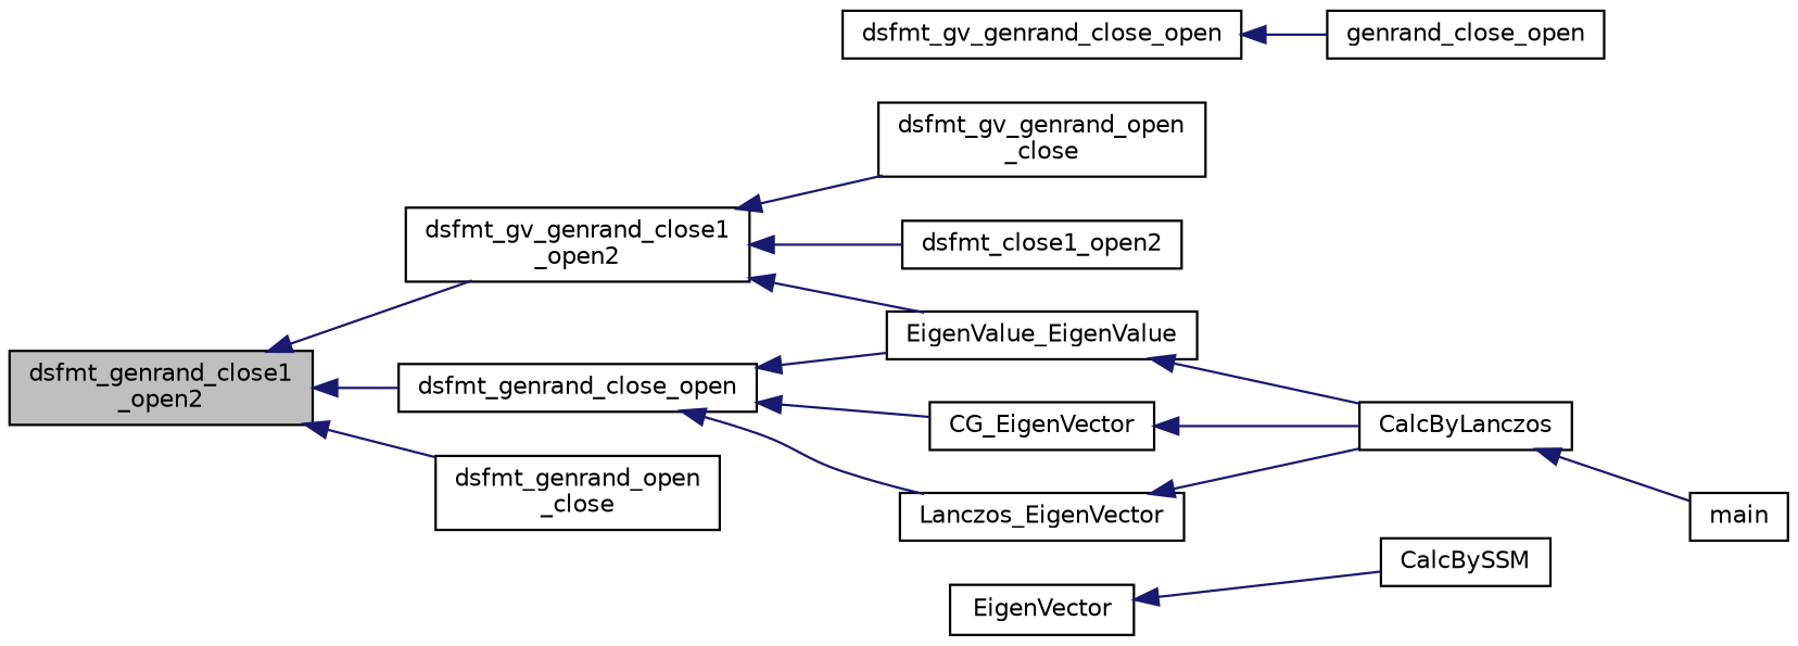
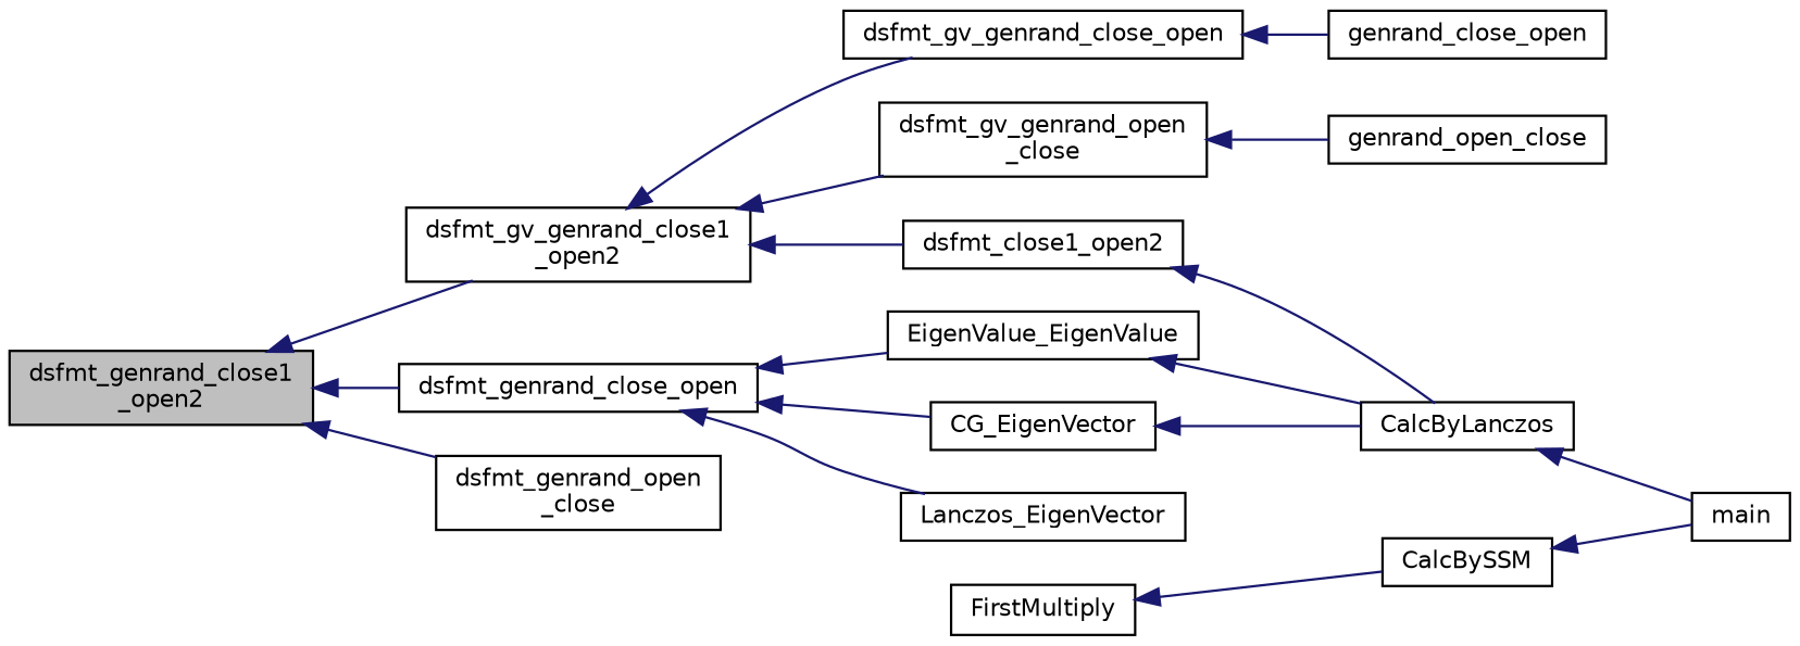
  digraph {
    rankdir=LR
    node [color=black fillcolor=white fontname=Helvetica fontsize=10 shape=record style=filled]
    edge [color=midnightblue dir=back fontname=Helvetica fontsize=10 labelfontname=Helvetica labelfontsize=10 style=solid]
    n1 [fillcolor=grey75 fontcolor=black height=0.2 label="dsfmt_genrand_close1\l_open2" width=0.4]
    n2 [height=0.2 label="dsfmt_gv_genrand_close1\l_open2" width=0.4]
    n3 [height=0.2 label=dsfmt_genrand_close_open width=0.4]
    n4 [height=0.2 label="dsfmt_genrand_open\l_close" width=0.4]
    n5 [height=0.2 label=dsfmt_gv_genrand_close_open width=0.4]
    n6 [height=0.2 label="dsfmt_gv_genrand_open\l_close" width=0.4]
    n7 [height=0.2 label=dsfmt_close1_open2 width=0.4]
    n8 [height=0.2 label=CG_EigenVector width=0.4]
    n9 [height=0.2 label=EigenValue_EigenValue width=0.4]
    n10 [height=0.2 label=Lanczos_EigenVector width=0.4]
    n11 [height=0.2 label=genrand_close_open width=0.4]
+   n12 [height=0.2 label=genrand_open_close width=0.4]
    n13 [height=0.2 label=CalcByLanczos width=0.4]
-   n14 [height=0.2 label=EigenVector width=0.4]
+   n14 [height=0.2 label=FirstMultiply width=0.4]
    n15 [height=0.2 label=CalcBySSM width=0.4]
    n16 [height=0.2 label=main width=0.4]
    n1 -> n2
    n1 -> n3
    n1 -> n4
-   n2 -> n9
+   n2 -> n5
    n2 -> n6
    n2 -> n7
    n3 -> n8
    n3 -> n9
    n3 -> n10
    n5 -> n11
+   n6 -> n12
    n8 -> n13
    n9 -> n13
-   n10 -> n13
+   n7 -> n13
    n13 -> n16
    n14 -> n15
+   n15 -> n16
  }
